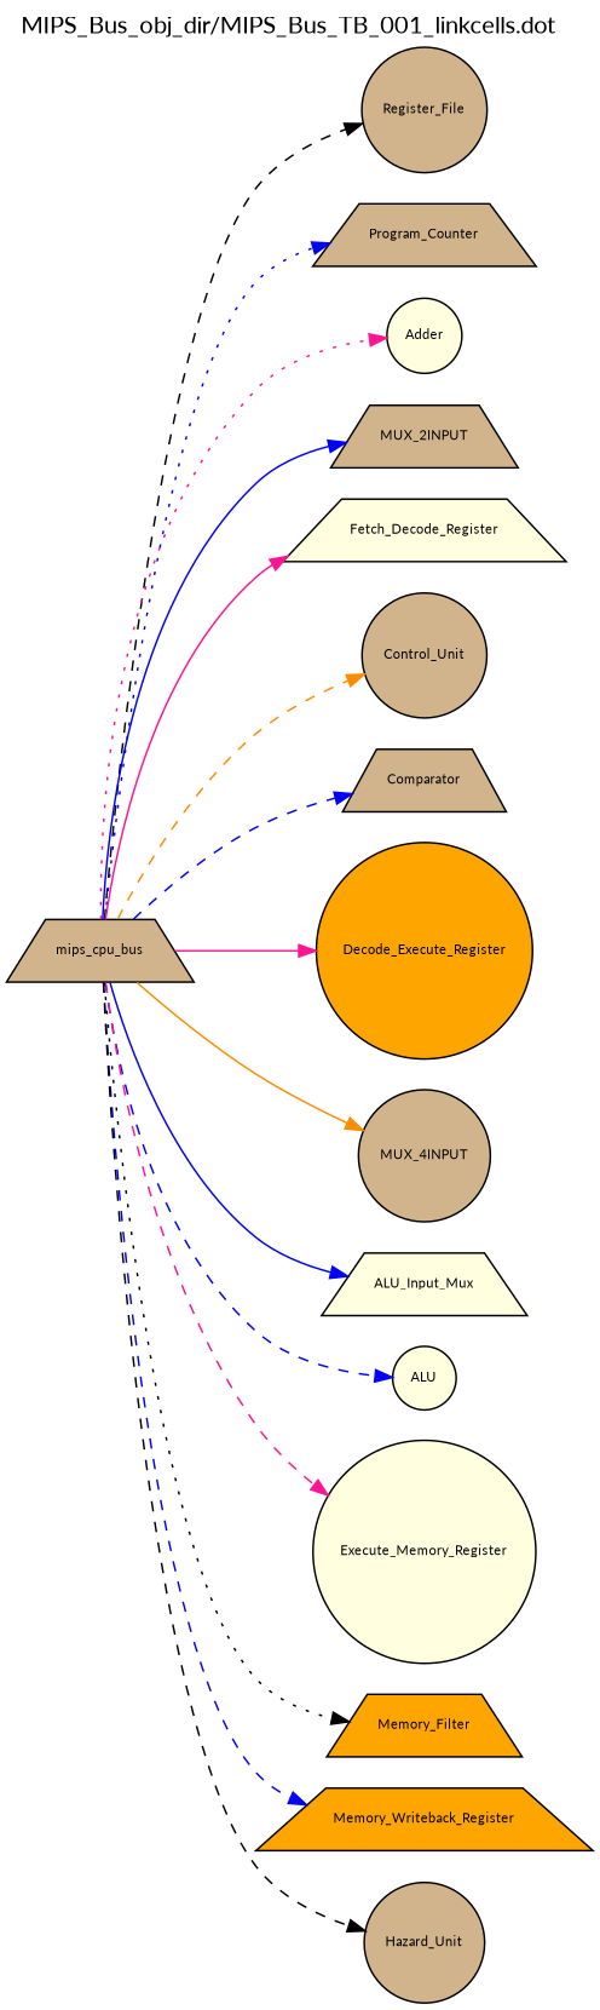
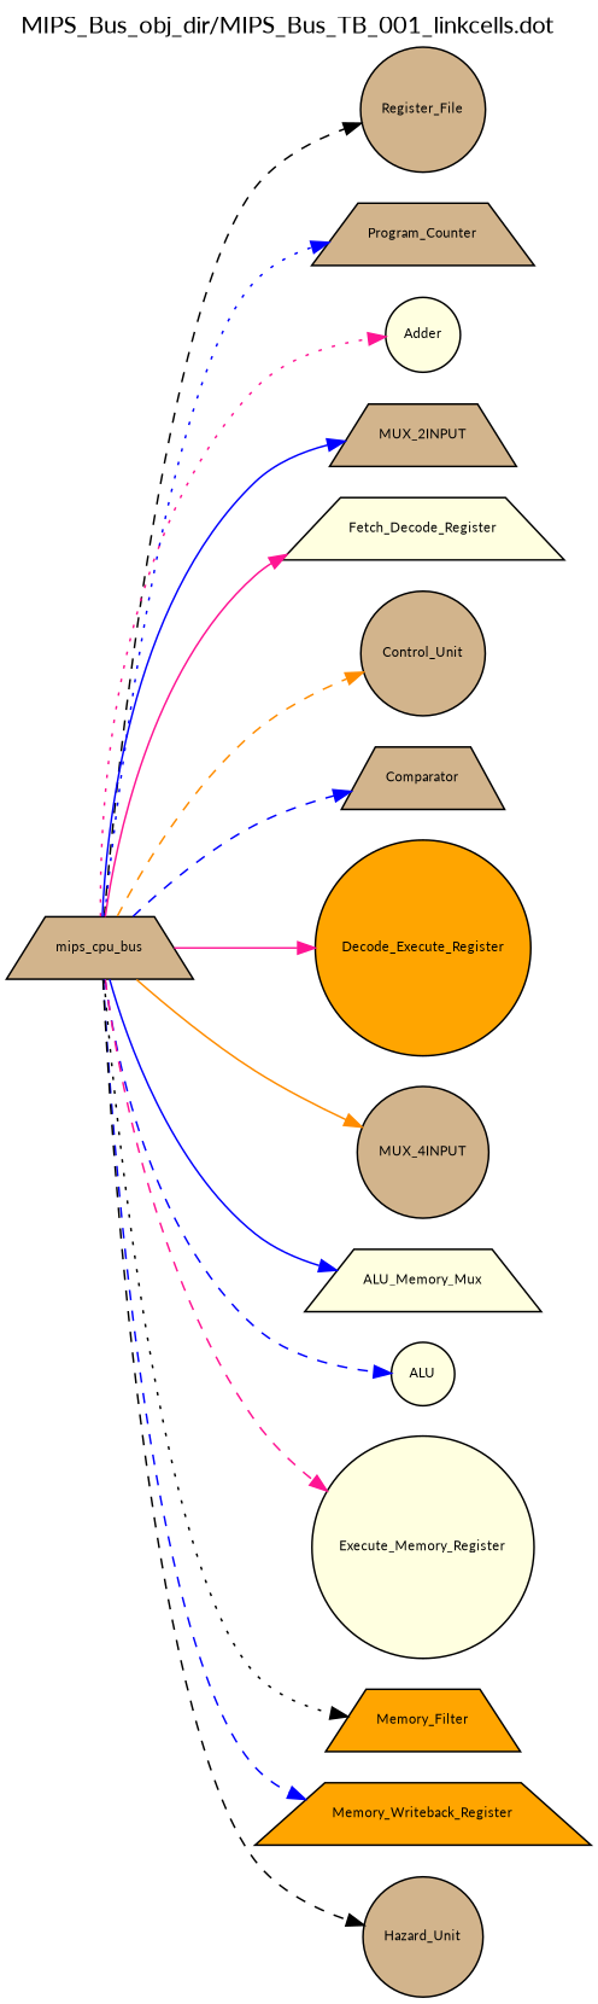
  digraph {
    fontname=Lato
    label="MIPS_Bus_obj_dir/MIPS_Bus_TB_001_linkcells.dot"
    labeljust=l
    labelloc=t
    rankdir=LR
    node [color=black fillcolor=tan fontname=Lato fontsize=8 shape=trapezium style=filled]
    edge [color=blue fontname=Lato fontsize=8 style=dashed weight=1]
    n1 [label=mips_cpu_bus]
    n2 [label=Register_File shape=circle]
    n3 [label=Program_Counter]
    n4 [fillcolor=lightyellow label=Adder shape=circle]
    n5 [label=MUX_2INPUT]
    n6 [fillcolor=lightyellow label=Fetch_Decode_Register]
    n7 [label=Control_Unit shape=circle]
    n8 [label=Comparator]
    n9 [fillcolor=orange label=Decode_Execute_Register shape=circle]
    n10 [label=MUX_4INPUT shape=circle]
-   n11 [fillcolor=lightyellow label=ALU_Input_Mux]
+   n11 [fillcolor=lightyellow label=ALU_Memory_Mux]
    n12 [fillcolor=lightyellow label=ALU shape=circle]
    n13 [fillcolor=lightyellow label=Execute_Memory_Register shape=circle]
    n14 [fillcolor=orange label=Memory_Filter]
    n15 [fillcolor=orange label=Memory_Writeback_Register]
    n16 [label=Hazard_Unit shape=circle]
    n1 -> n2 [color=black]
    n1 -> n3 [style=dotted]
    n1 -> n4 [color=deeppink style=dotted]
    n1 -> n5 [style=solid]
    n1 -> n6 [color=deeppink style=solid]
    n1 -> n7 [color=darkorange]
    n1 -> n8
    n1 -> n9 [color=deeppink style=solid]
    n1 -> n10 [color=darkorange style=solid]
    n1 -> n11 [style=solid]
    n1 -> n12
    n1 -> n13 [color=deeppink]
    n1 -> n14 [color=black style=dotted]
    n1 -> n15
    n1 -> n16 [color=black]
  }
